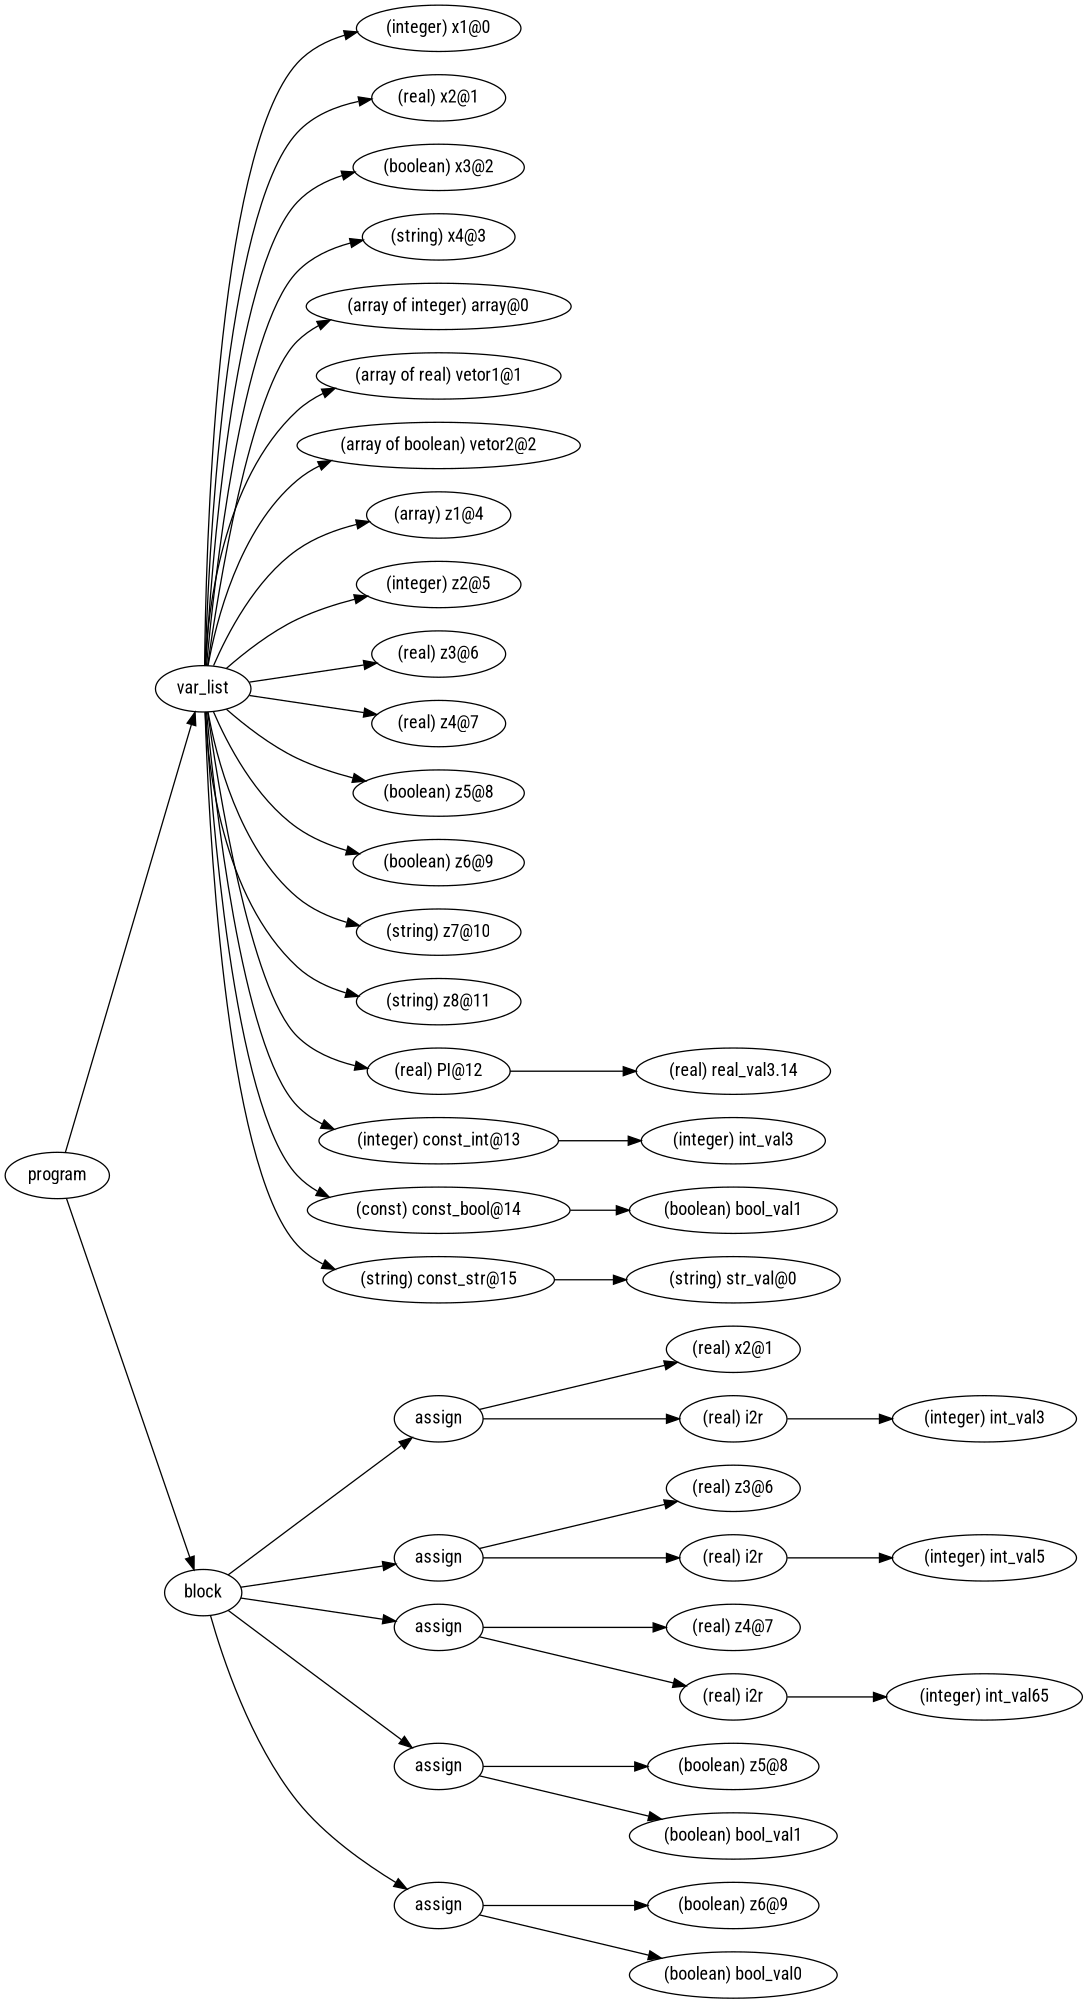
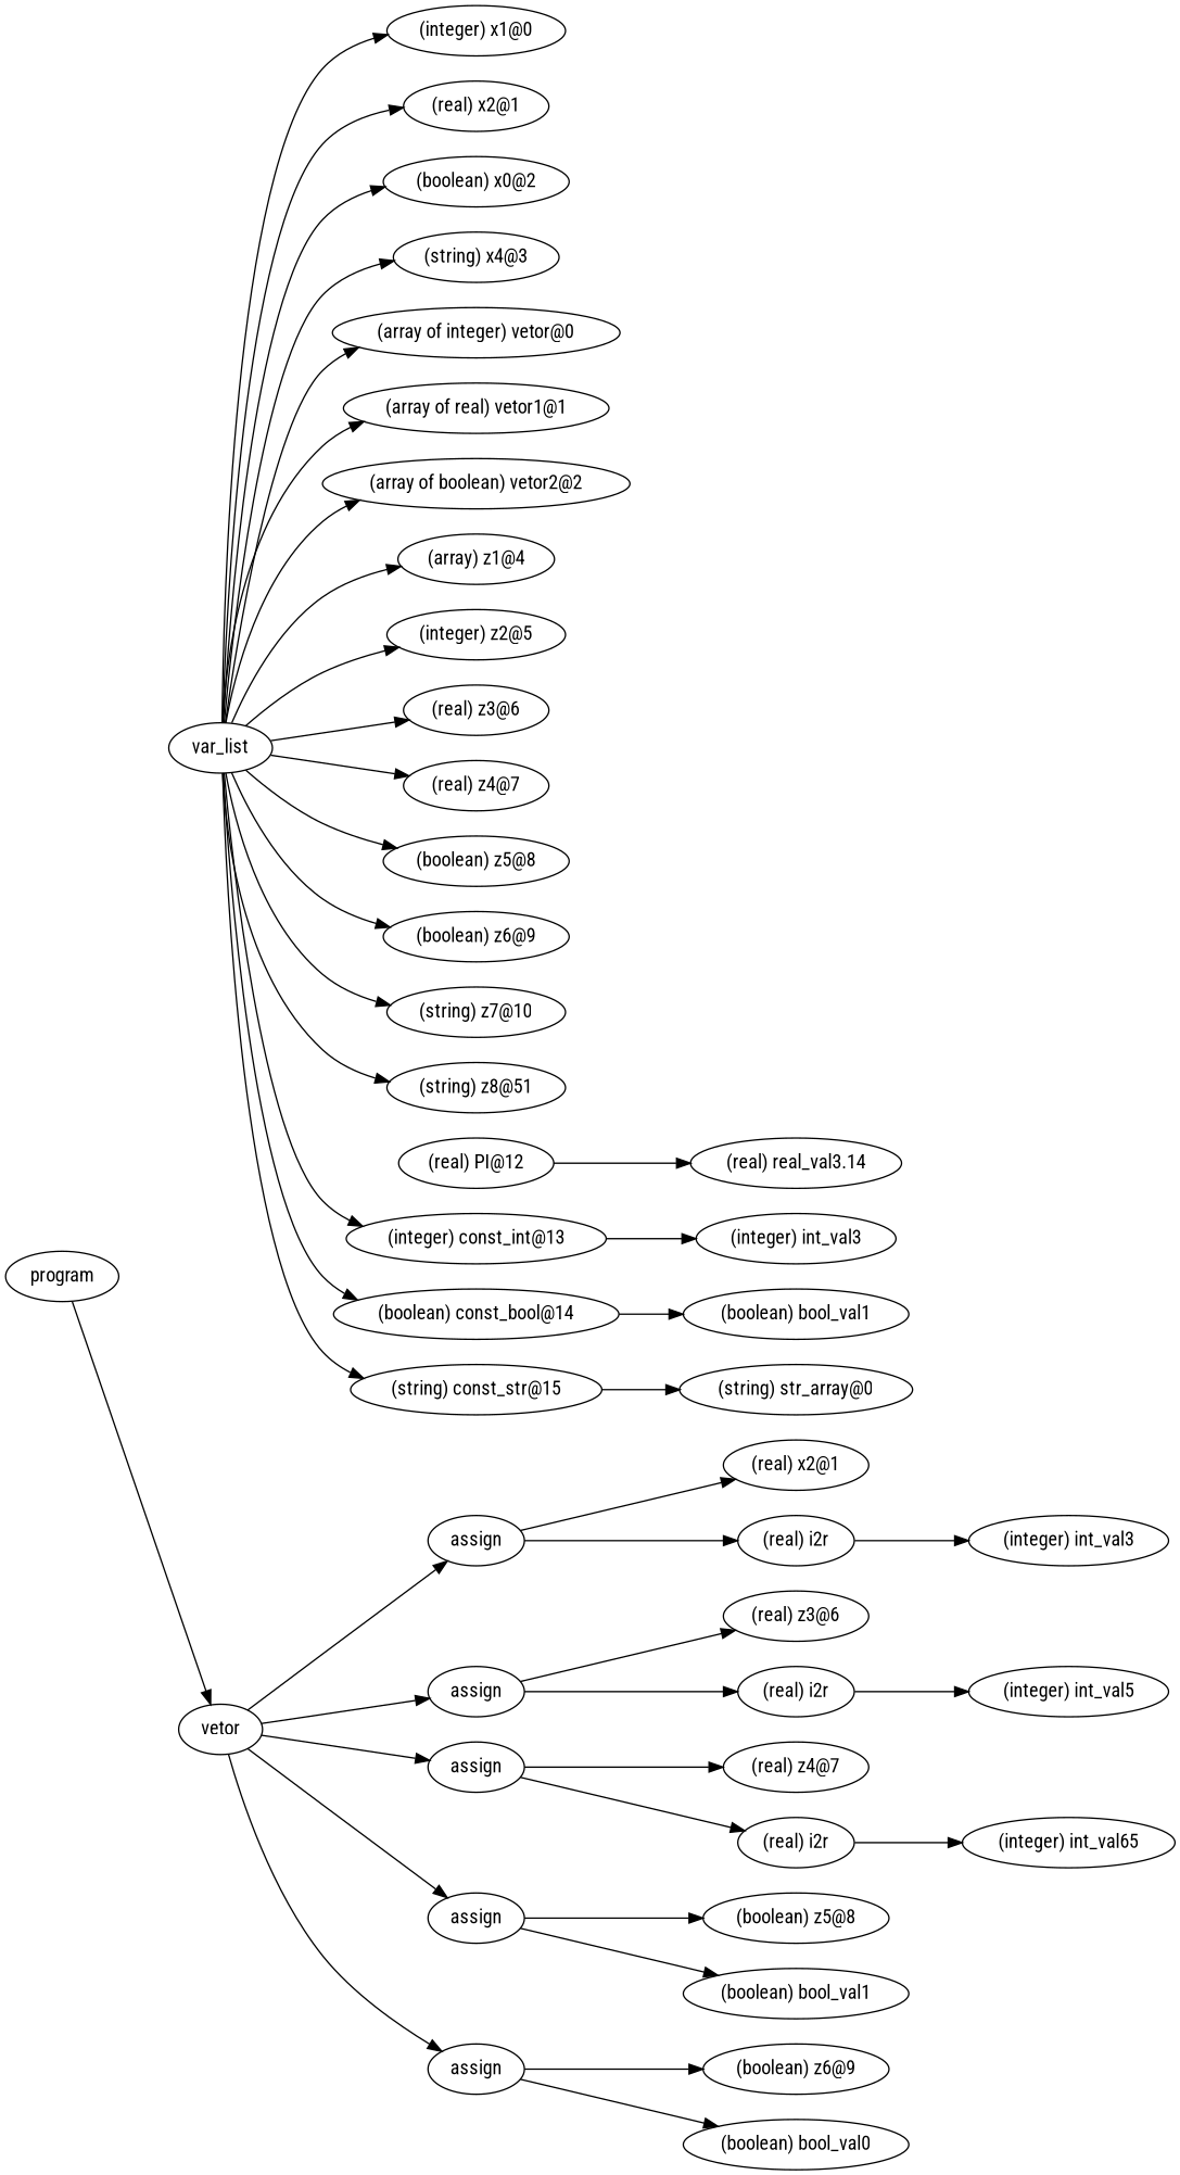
  digraph {
    fontname="Roboto Condensed"
    ordering=out
    rankdir=LR
    node [fontname="Roboto Condensed"]
    edge [fontname="Roboto Condensed"]
    n1 [label=program]
    n2 [label=var_list]
-   n3 [label=block]
+   n3 [label=vetor]
    n4 [label="(integer) x1@0"]
    n5 [label="(real) x2@1"]
-   n6 [label="(boolean) x3@2"]
+   n6 [label="(boolean) x0@2"]
    n7 [label="(string) x4@3"]
-   n8 [label="(array of integer) array@0"]
+   n8 [label="(array of integer) vetor@0"]
    n9 [label="(array of real) vetor1@1"]
    n10 [label="(array of boolean) vetor2@2"]
    n11 [label="(array) z1@4"]
    n12 [label="(integer) z2@5"]
    n13 [label="(real) z3@6"]
    n14 [label="(real) z4@7"]
    n15 [label="(boolean) z5@8"]
    n16 [label="(boolean) z6@9"]
    n17 [label="(string) z7@10"]
-   n18 [label="(string) z8@11"]
+   n18 [label="(string) z8@51"]
    n19 [label="(real) PI@12"]
    n20 [label="(integer) const_int@13"]
-   n21 [label="(const) const_bool@14"]
+   n21 [label="(boolean) const_bool@14"]
    n22 [label="(string) const_str@15"]
    n23 [label=assign]
    n24 [label=assign]
    n25 [label=assign]
    n26 [label=assign]
    n27 [label=assign]
    n28 [label="(real) real_val3.14"]
    n29 [label="(integer) int_val3"]
    n30 [label="(boolean) bool_val1"]
-   n31 [label="(string) str_val@0"]
+   n31 [label="(string) str_array@0"]
    n32 [label="(real) x2@1"]
    n33 [label="(real) i2r"]
    n34 [label="(real) z3@6"]
    n35 [label="(real) i2r"]
    n36 [label="(real) z4@7"]
    n37 [label="(real) i2r"]
    n38 [label="(boolean) z5@8"]
    n39 [label="(boolean) bool_val1"]
    n40 [label="(boolean) z6@9"]
    n41 [label="(boolean) bool_val0"]
    n42 [label="(integer) int_val3"]
    n43 [label="(integer) int_val5"]
    n44 [label="(integer) int_val65"]
-   n1 -> n2
    n1 -> n3
    n2 -> n4
    n2 -> n5
    n2 -> n6
    n2 -> n7
    n2 -> n8
    n2 -> n9
    n2 -> n10
    n2 -> n11
    n2 -> n12
    n2 -> n13
    n2 -> n14
    n2 -> n15
    n2 -> n16
    n2 -> n17
    n2 -> n18
-   n2 -> n19
    n2 -> n20
    n2 -> n21
    n2 -> n22
    n3 -> n23
    n3 -> n24
    n3 -> n25
    n3 -> n26
    n3 -> n27
    n19 -> n28
    n20 -> n29
    n21 -> n30
    n22 -> n31
    n23 -> n32
    n23 -> n33
    n24 -> n34
    n24 -> n35
    n25 -> n36
    n25 -> n37
    n26 -> n38
    n26 -> n39
    n27 -> n40
    n27 -> n41
    n33 -> n42
    n35 -> n43
    n37 -> n44
  }
